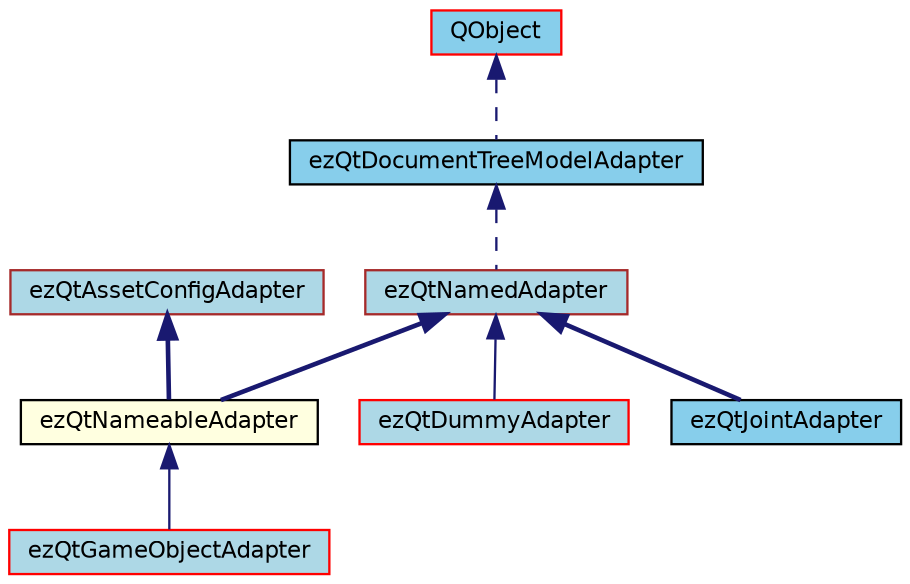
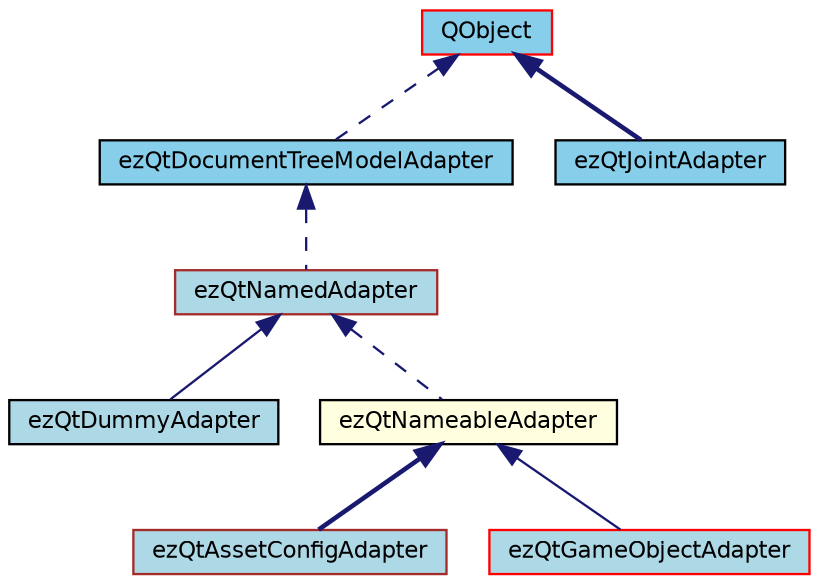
  digraph {
    node [color=black fillcolor=lightblue fontname=Helvetica fontsize=10 shape=record style=filled]
    edge [color=midnightblue dir=back fontname=Helvetica fontsize=10 labelfontname=Helvetica labelfontsize=10 style=bold]
    n1 [fillcolor=skyblue fontcolor=black height=0.2 label=ezQtDocumentTreeModelAdapter width=0.4]
    n2 [color=brown height=0.2 label=ezQtNamedAdapter width=0.4]
-   n3 [color=red height=0.2 label=ezQtDummyAdapter width=0.4]
+   n3 [height=0.2 label=ezQtDummyAdapter width=0.4]
    n4 [fillcolor=skyblue height=0.2 label=ezQtJointAdapter width=0.4]
    n5 [fillcolor=lightyellow height=0.2 label=ezQtNameableAdapter width=0.4]
    n6 [color=red fillcolor=skyblue height=0.2 label=QObject width=0.4]
    n7 [color=brown height=0.2 label=ezQtAssetConfigAdapter width=0.4]
    n8 [color=red height=0.2 label=ezQtGameObjectAdapter width=0.4]
    n1 -> n2 [style=dashed]
    n2 -> n3 [style=solid]
-   n2 -> n4
-   n2 -> n5
-   n7 -> n5
+   n6 -> n4
+   n2 -> n5 [style=dashed]
+   n5 -> n7
    n5 -> n8 [style=solid]
    n6 -> n1 [style=dashed]
  }
